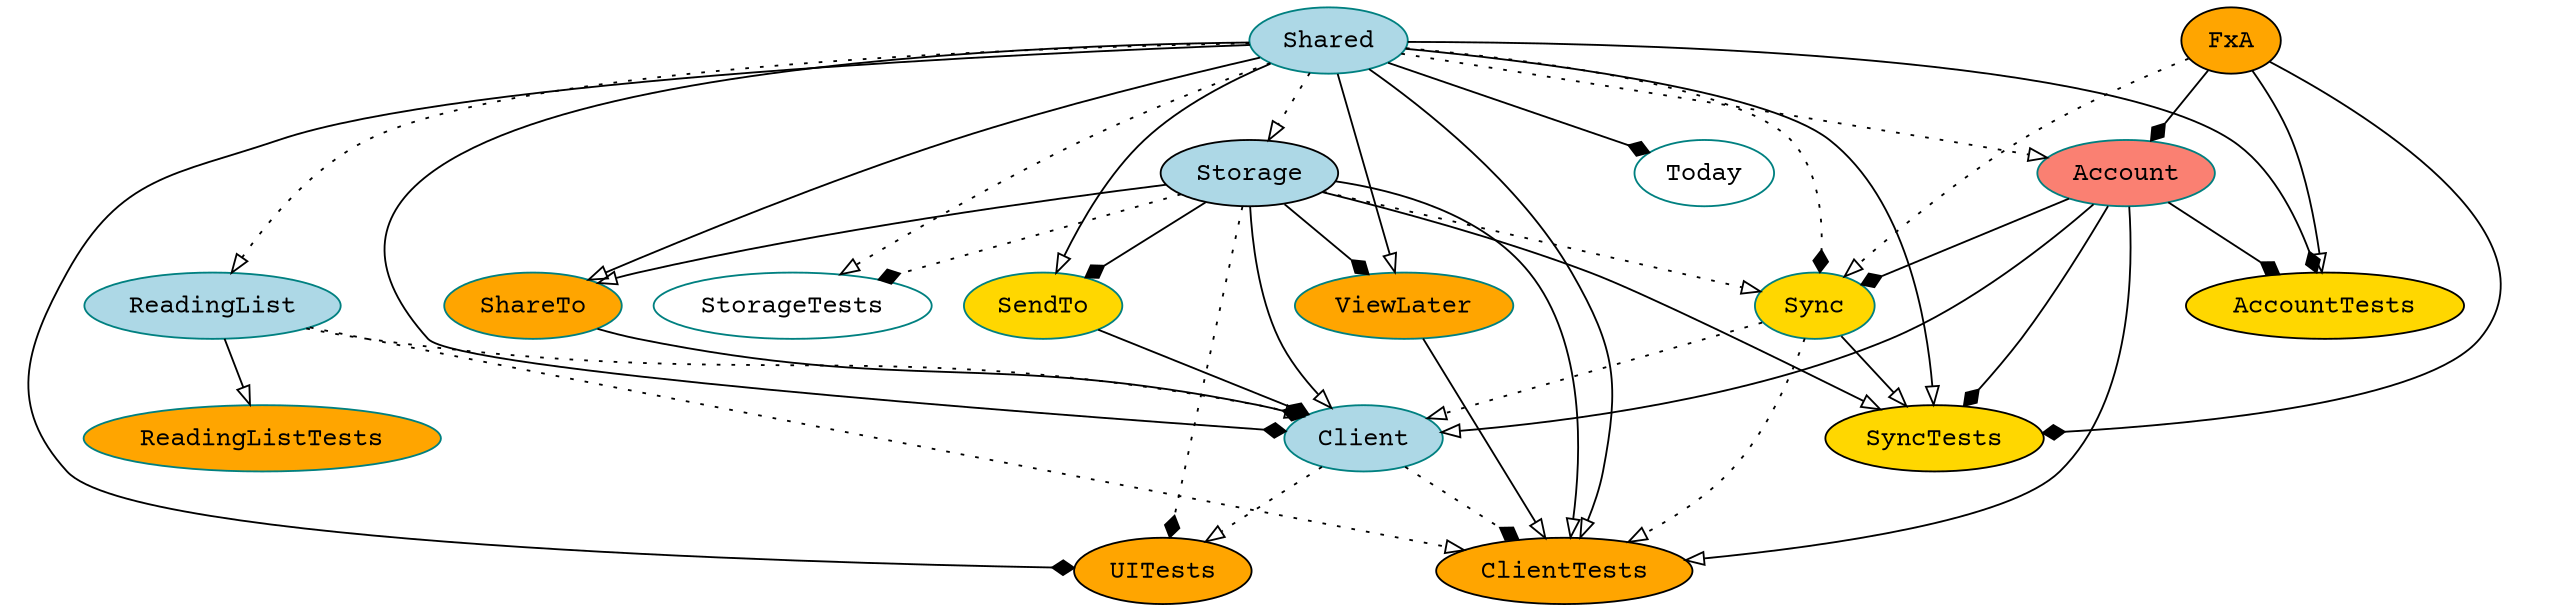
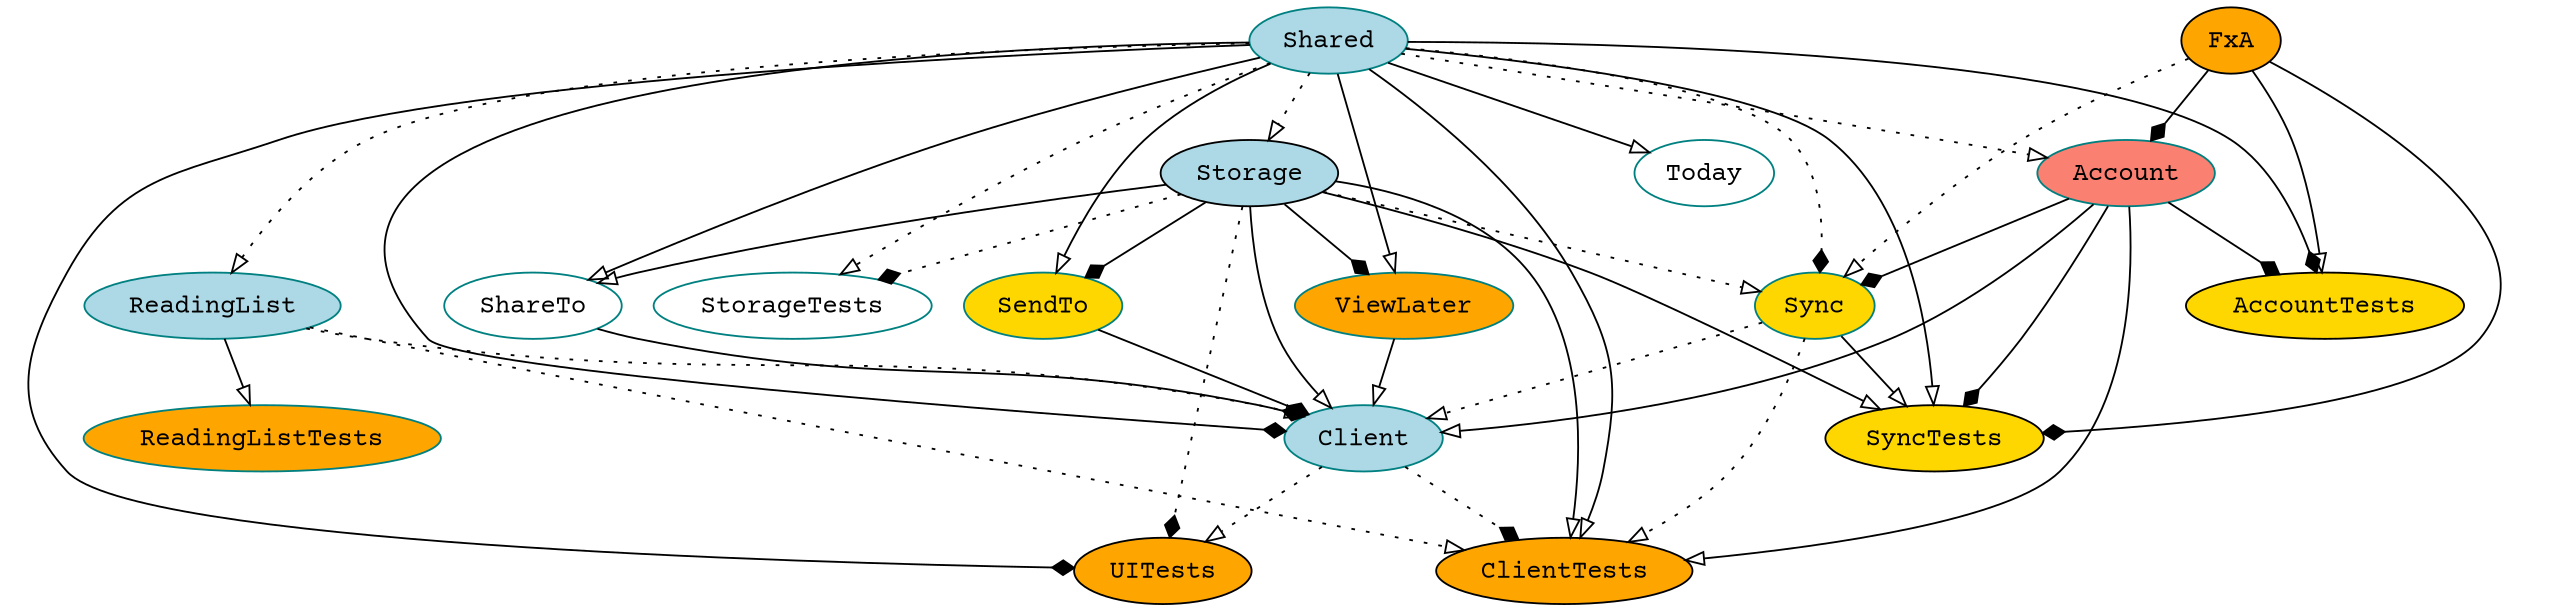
  digraph {
    fontname="Courier Prime"
    node [color=teal fillcolor=orange fontname="Courier Prime" style=filled]
    edge [arrowhead=onormal fontname="Courier Prime" style=solid]
    Storage [color=black fillcolor=lightblue]
    Shared [fillcolor=lightblue]
    StorageTests [fillcolor=white]
    Client [fillcolor=lightblue]
    ClientTests [color=black]
    ViewLater
    ReadingList [fillcolor=lightblue]
    SendTo [fillcolor=gold]
-   ShareTo
+   ShareTo [fillcolor=white]
    Account [fillcolor=salmon]
    AccountTests [color=black fillcolor=gold]
    Sync [fillcolor=gold]
    SyncTests [color=black fillcolor=gold]
    UITests [color=black]
    Today [fillcolor=white]
    ReadingListTests
    FxA [color=black]
    Storage -> StorageTests [arrowhead=diamond style=dotted]
    Storage -> Client
    Storage -> ClientTests
    Storage -> ViewLater [arrowhead=diamond]
    Storage -> SendTo [arrowhead=diamond]
    Storage -> ShareTo
    Storage -> Sync [style=dotted]
    Storage -> SyncTests
    Storage -> UITests [arrowhead=diamond style=dotted]
    Shared -> Storage [style=dotted]
    Shared -> StorageTests [style=dotted]
    Shared -> Client [arrowhead=diamond]
    Shared -> ClientTests
    Shared -> ViewLater
    Shared -> ReadingList [style=dotted]
    Shared -> SendTo
    Shared -> ShareTo
    Shared -> Account [style=dotted]
    Shared -> AccountTests [arrowhead=diamond]
    Shared -> Sync [arrowhead=diamond style=dotted]
    Shared -> SyncTests
    Shared -> UITests [arrowhead=diamond]
-   Shared -> Today [arrowhead=diamond]
+   Shared -> Today
    Client -> ClientTests [arrowhead=diamond style=dotted]
    Client -> UITests [style=dotted]
-   ViewLater -> ClientTests
+   ViewLater -> Client
    ReadingList -> Client [arrowhead=diamond style=dotted]
    ReadingList -> ClientTests [style=dotted]
    ReadingList -> ReadingListTests
    SendTo -> Client [arrowhead=diamond]
    ShareTo -> Client
    Account -> Client
    Account -> ClientTests
    Account -> AccountTests [arrowhead=diamond]
    Account -> Sync [arrowhead=diamond]
    Account -> SyncTests [arrowhead=diamond]
    Sync -> Client [style=dotted]
    Sync -> ClientTests [style=dotted]
    Sync -> SyncTests
    FxA -> Account [arrowhead=diamond]
    FxA -> AccountTests
    FxA -> Sync [style=dotted]
    FxA -> SyncTests [arrowhead=diamond]
  }
